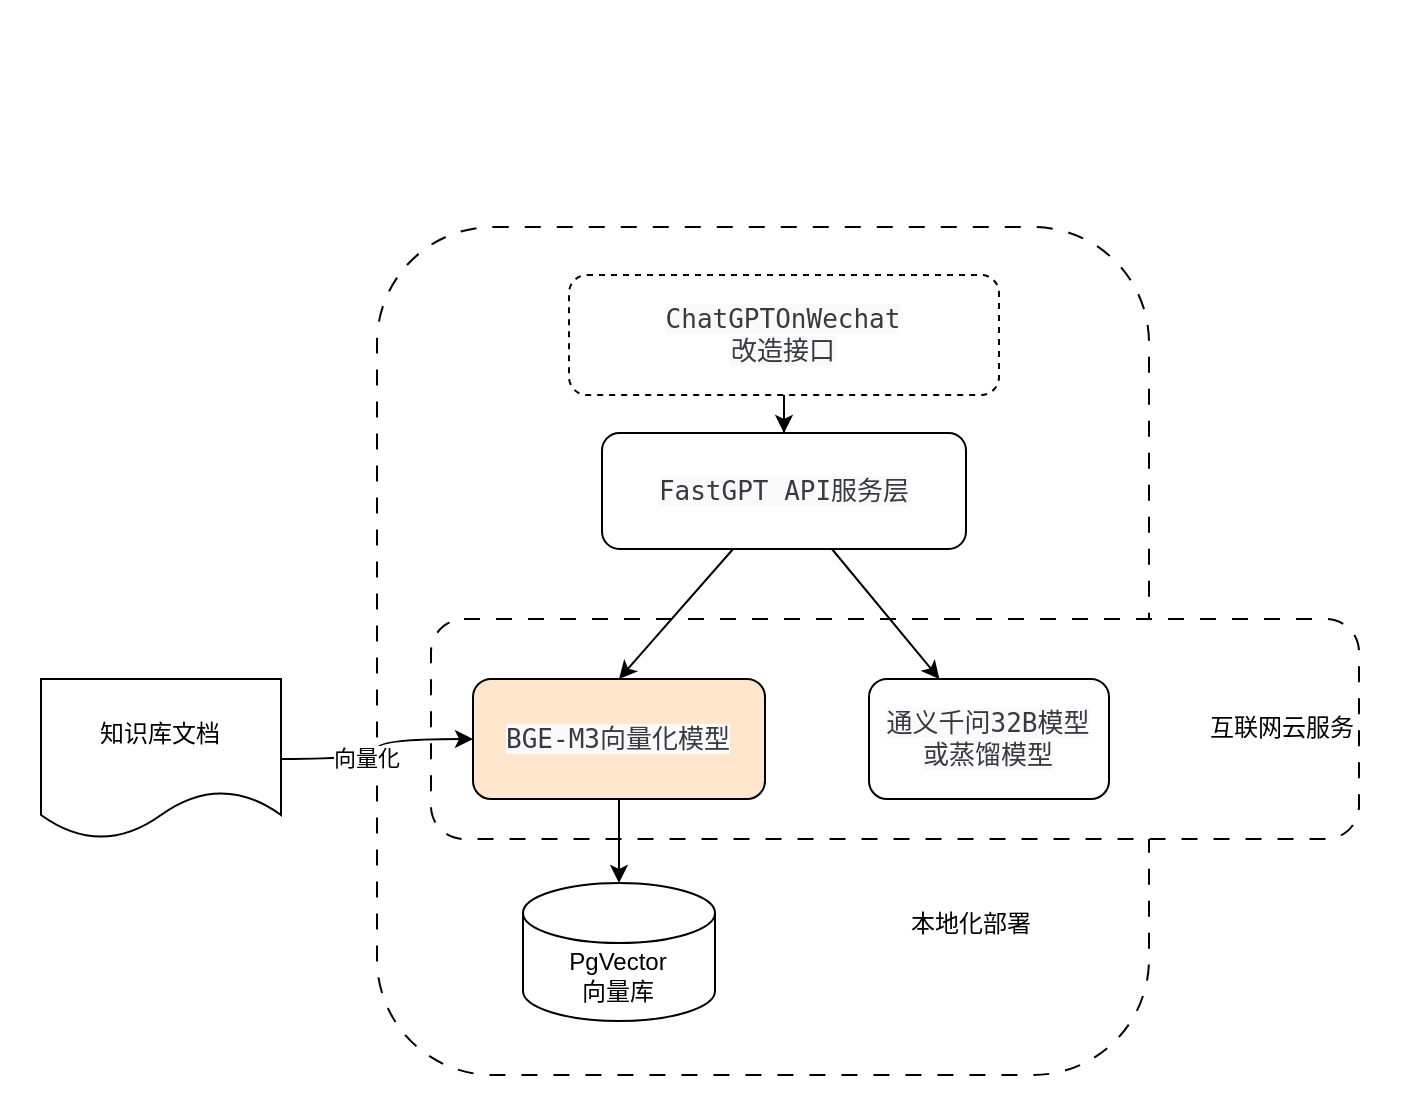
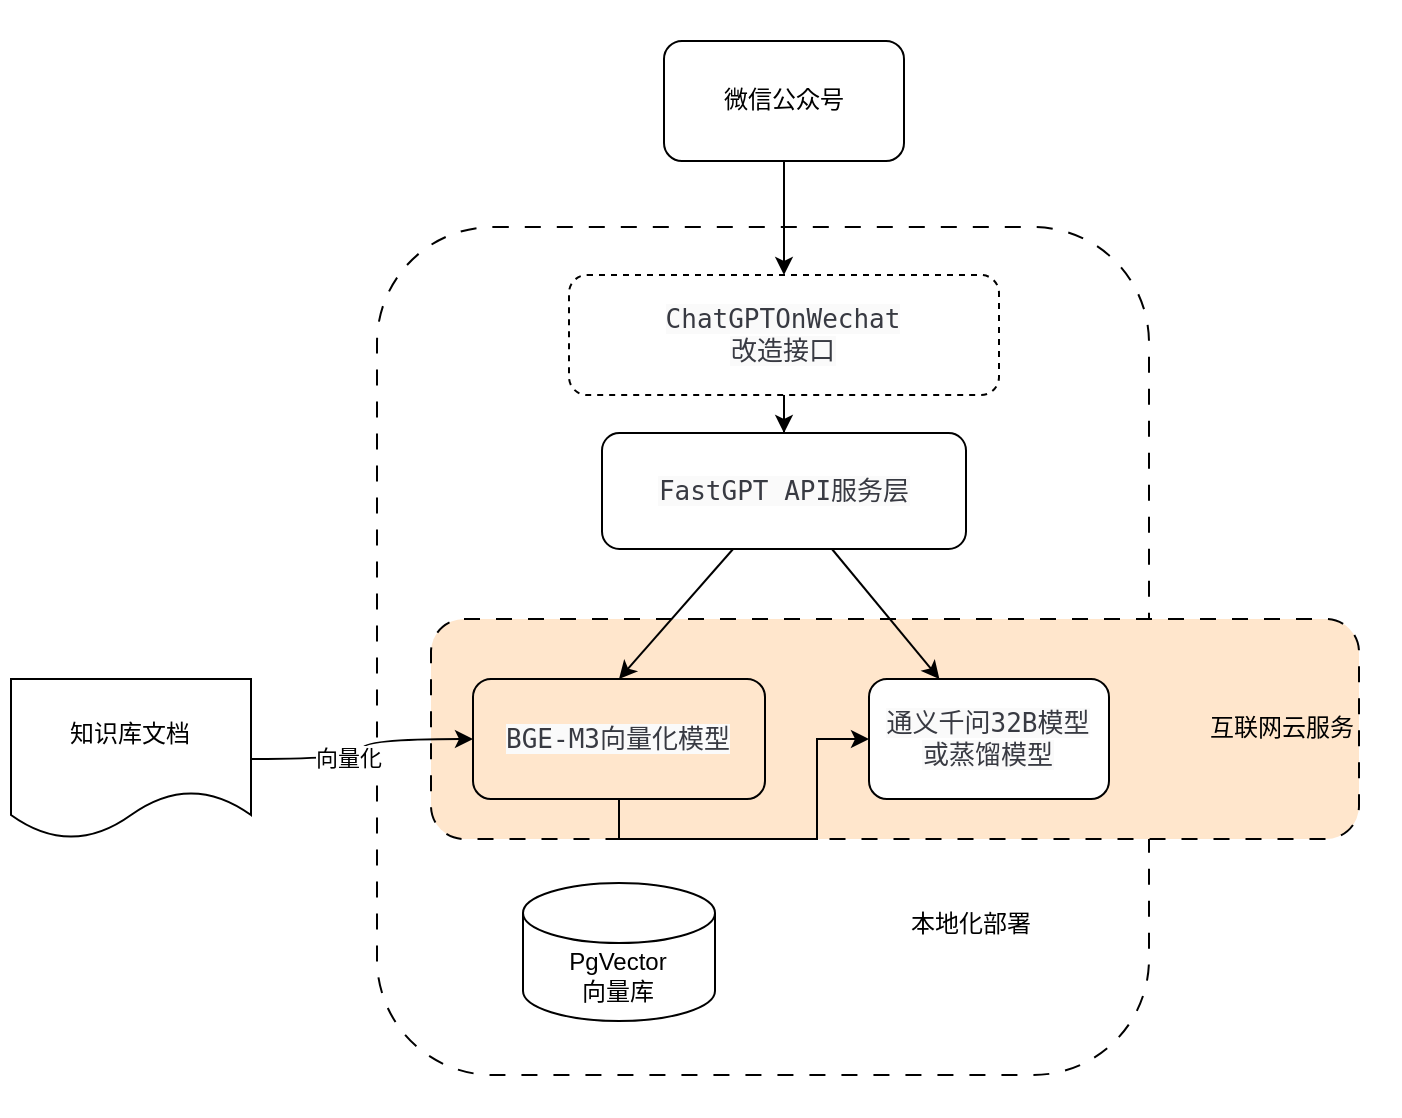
  <mxCell id="0" />
  <mxCell id="1" parent="0" />
  <mxCell id="2" value="" style="rounded=1;whiteSpace=wrap;html=1;dashed=1;dashPattern=8 8;" vertex="1" parent="1"><mxGeometry x="188" y="113" width="386" height="424" as="geometry" /></mxCell>
- <mxCell id="3" value="互联网云服务" style="rounded=1;whiteSpace=wrap;html=1;shadow=0;align=right;dashed=1;dashPattern=8 8;" vertex="1" parent="1"><mxGeometry x="215" y="309" width="464" height="110" as="geometry" /></mxCell>
+ <mxCell id="3" value="互联网云服务" style="rounded=1;whiteSpace=wrap;html=1;shadow=0;align=right;dashed=1;dashPattern=8 8;fillColor=#ffe6cc;" vertex="1" parent="1"><mxGeometry x="215" y="309" width="464" height="110" as="geometry" /></mxCell>
+ <mxCell id="4" value="" style="rounded=0;orthogonalLoop=1;jettySize=auto;html=1;" parent="1" source="5" target="7" edge="1"><mxGeometry relative="1" as="geometry" /></mxCell>
+ <mxCell id="5" value="微信公众号" style="rounded=1;whiteSpace=wrap;html=1;" parent="1" vertex="1"><mxGeometry x="331.5" y="20" width="120" height="60" as="geometry" /></mxCell>
  <mxCell id="6" value="" style="edgeStyle=orthogonalEdgeStyle;rounded=0;orthogonalLoop=1;jettySize=auto;html=1;" parent="1" source="7" target="10" edge="1"><mxGeometry relative="1" as="geometry" /></mxCell>
  <mxCell id="7" value="&lt;span style=&quot;color: rgb(56, 58, 66); font-family: &amp;quot;Cascadia Code&amp;quot;, &amp;quot;Fira Code&amp;quot;, Consolas, monospace; font-size: 13px; text-align: left; white-space: pre; background-color: rgb(250, 250, 250);&quot;&gt;ChatGPTOnWechat&lt;br/&gt;改造接口&lt;/span&gt;" style="rounded=1;whiteSpace=wrap;html=1;dashed=1;" parent="1" vertex="1"><mxGeometry x="284" y="137" width="215" height="60" as="geometry" /></mxCell>
  <mxCell id="8" style="rounded=0;orthogonalLoop=1;jettySize=auto;html=1;entryX=0.5;entryY=0;entryDx=0;entryDy=0;" parent="1" source="10" target="12" edge="1"><mxGeometry relative="1" as="geometry" /></mxCell>
  <mxCell id="9" style="rounded=0;orthogonalLoop=1;jettySize=auto;html=1;" parent="1" source="10" target="13" edge="1"><mxGeometry relative="1" as="geometry" /></mxCell>
  <mxCell id="10" value="&lt;span style=&quot;color: rgb(56, 58, 66); font-family: &amp;quot;Cascadia Code&amp;quot;, &amp;quot;Fira Code&amp;quot;, Consolas, monospace; font-size: 13px; text-align: left; white-space: pre; background-color: rgb(250, 250, 250);&quot;&gt;FastGPT API服务层&lt;/span&gt;" style="rounded=1;whiteSpace=wrap;html=1;" parent="1" vertex="1"><mxGeometry x="300.5" y="216" width="182" height="58" as="geometry" /></mxCell>
- <mxCell id="11" style="edgeStyle=orthogonalEdgeStyle;rounded=0;orthogonalLoop=1;jettySize=auto;html=1;exitX=0.5;exitY=1;exitDx=0;exitDy=0;" parent="1" source="12" target="14" edge="1"><mxGeometry relative="1" as="geometry" /></mxCell>
+ <mxCell id="11" style="edgeStyle=orthogonalEdgeStyle;rounded=0;orthogonalLoop=1;jettySize=auto;html=1;exitX=0.5;exitY=1;exitDx=0;exitDy=0;" parent="1" source="12" target="13" edge="1"><mxGeometry relative="1" as="geometry" /></mxCell>
  <mxCell id="12" value="&lt;span style=&quot;color: rgb(56, 58, 66); font-family: &amp;quot;Cascadia Code&amp;quot;, &amp;quot;Fira Code&amp;quot;, Consolas, monospace; font-size: 13px; text-align: left; white-space: pre; background-color: rgb(250, 250, 250);&quot;&gt;BGE-M3向量化模型&lt;/span&gt;" style="rounded=1;whiteSpace=wrap;html=1;fillColor=#ffe6cc;" parent="1" vertex="1"><mxGeometry x="236" y="339" width="146" height="60" as="geometry" /></mxCell>
  <mxCell id="13" value="&lt;span style=&quot;color: rgb(56, 58, 66); font-family: &amp;quot;Cascadia Code&amp;quot;, &amp;quot;Fira Code&amp;quot;, Consolas, monospace; font-size: 13px; text-align: left; white-space: pre; background-color: rgb(250, 250, 250);&quot;&gt;通义千问32B模型&lt;br/&gt;或蒸馏模型&lt;/span&gt;" style="rounded=1;whiteSpace=wrap;html=1;" parent="1" vertex="1"><mxGeometry x="434" y="339" width="120" height="60" as="geometry" /></mxCell>
  <mxCell id="14" value="PgVector&lt;div&gt;向量库&lt;/div&gt;" style="shape=cylinder3;whiteSpace=wrap;html=1;boundedLbl=1;backgroundOutline=1;size=15;" parent="1" vertex="1"><mxGeometry x="261" y="441" width="96" height="69" as="geometry" /></mxCell>
  <mxCell id="15" value="" style="edgeStyle=orthogonalEdgeStyle;rounded=0;orthogonalLoop=1;jettySize=auto;html=1;curved=1;" edge="1" parent="1" source="17" target="12"><mxGeometry relative="1" as="geometry" /></mxCell>
  <mxCell id="16" value="向量化" style="edgeLabel;html=1;align=center;verticalAlign=middle;resizable=0;points=[];" vertex="1" connectable="0" parent="15"><mxGeometry x="-0.207" y="1" relative="1" as="geometry"><mxPoint as="offset" /></mxGeometry></mxCell>
- <mxCell id="17" value="知识库文档" style="shape=document;whiteSpace=wrap;html=1;boundedLbl=1;" vertex="1" parent="1"><mxGeometry x="20" y="339" width="120" height="80" as="geometry" /></mxCell>
+ <mxCell id="17" value="知识库文档" style="shape=document;whiteSpace=wrap;html=1;boundedLbl=1;" vertex="1" parent="1"><mxGeometry x="5" y="339" width="120" height="80" as="geometry" /></mxCell>
  <mxCell id="18" value="本地化部署" style="text;html=1;align=center;verticalAlign=middle;whiteSpace=wrap;rounded=0;" vertex="1" parent="1"><mxGeometry x="441" y="447" width="89" height="30" as="geometry" /></mxCell>
